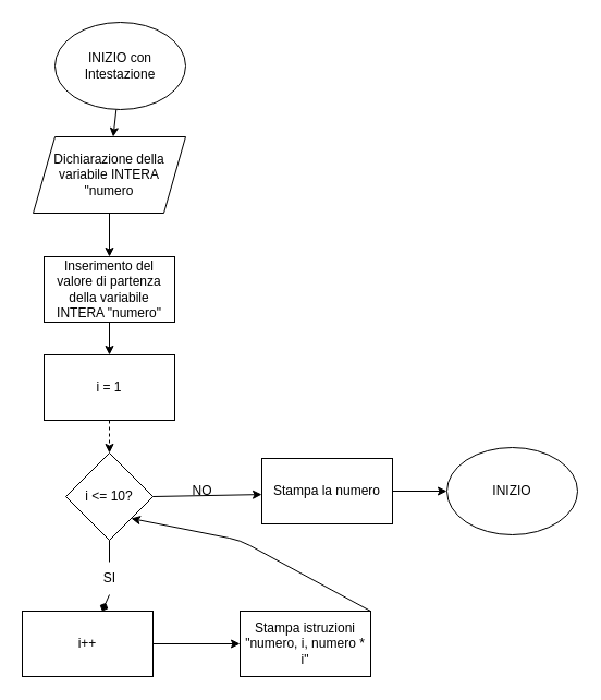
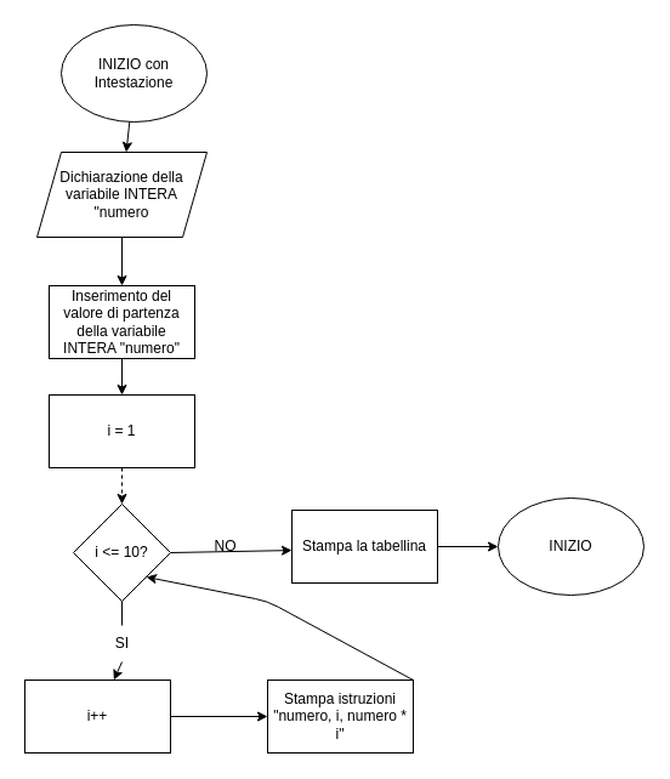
  <mxCell id="0" />
  <mxCell id="1" parent="0" />
  <mxCell id="2" value="" style="edgeStyle=none;html=1;" parent="1" source="3" target="5" edge="1"><mxGeometry relative="1" as="geometry" /></mxCell>
  <mxCell id="3" value="INIZIO con Intestazione" style="ellipse;whiteSpace=wrap;html=1;" parent="1" vertex="1"><mxGeometry x="50" y="20" width="120" height="80" as="geometry" /></mxCell>
  <mxCell id="4" value="" style="edgeStyle=none;html=1;" parent="1" source="5" target="7" edge="1"><mxGeometry relative="1" as="geometry" /></mxCell>
  <mxCell id="5" value="Dichiarazione della variabile INTERA &quot;numero" style="shape=parallelogram;perimeter=parallelogramPerimeter;whiteSpace=wrap;html=1;fixedSize=1;" parent="1" vertex="1"><mxGeometry y="125" width="140" height="70" as="geometry" x="30" /></mxCell>
  <mxCell id="6" value="" style="edgeStyle=none;html=1;" parent="1" source="7" edge="1"><mxGeometry relative="1" as="geometry"><mxPoint x="100" y="325" as="targetPoint" /></mxGeometry></mxCell>
  <mxCell id="7" value="Inserimento del valore di partenza della variabile INTERA &quot;numero&quot;" style="rounded=0;whiteSpace=wrap;html=1;" parent="1" vertex="1"><mxGeometry x="40" y="235" width="120" height="60" as="geometry" /></mxCell>
  <mxCell id="8" value="" style="edgeStyle=none;html=1;dashed=1;" parent="1" source="9" target="12" edge="1"><mxGeometry relative="1" as="geometry" /></mxCell>
  <mxCell id="9" value="i = 1" style="rounded=0;whiteSpace=wrap;html=1;" parent="1" vertex="1"><mxGeometry x="40" y="325" width="120" height="60" as="geometry" /></mxCell>
- <mxCell id="10" style="edgeStyle=none;html=1;exitX=0.5;exitY=1;exitDx=0;exitDy=0;startArrow=none;endArrow=diamond;" parent="1" source="22" target="14" edge="1"><mxGeometry relative="1" as="geometry"><mxPoint x="100" y="525" as="targetPoint" /></mxGeometry></mxCell>
+ <mxCell id="10" style="edgeStyle=none;html=1;exitX=0.5;exitY=1;exitDx=0;exitDy=0;startArrow=none;" parent="1" source="22" target="14" edge="1"><mxGeometry relative="1" as="geometry"><mxPoint x="100" y="525" as="targetPoint" /></mxGeometry></mxCell>
  <mxCell id="11" style="edgeStyle=none;html=1;exitX=1;exitY=0.5;exitDx=0;exitDy=0;" parent="1" source="12" edge="1"><mxGeometry relative="1" as="geometry"><mxPoint x="240" y="453.077" as="targetPoint" /></mxGeometry></mxCell>
  <mxCell id="12" value="i &amp;lt;= 10?" style="rhombus;whiteSpace=wrap;html=1;" parent="1" vertex="1"><mxGeometry x="60" y="415" width="80" height="80" as="geometry" /></mxCell>
  <mxCell id="13" style="edgeStyle=none;html=1;exitX=1;exitY=0.5;exitDx=0;exitDy=0;entryX=0;entryY=0.5;entryDx=0;entryDy=0;" edge="1" parent="1" source="14" target="16"><mxGeometry relative="1" as="geometry" /></mxCell>
  <mxCell id="14" value="i++" style="rounded=0;whiteSpace=wrap;html=1;" parent="1" vertex="1"><mxGeometry x="20" y="560" width="120" height="60" as="geometry" /></mxCell>
  <mxCell id="15" style="edgeStyle=none;html=1;exitX=1;exitY=0;exitDx=0;exitDy=0;entryX=1;entryY=1;entryDx=0;entryDy=0;" parent="1" source="16" edge="1" target="12"><mxGeometry relative="1" as="geometry"><mxPoint x="200" y="485" as="targetPoint" /><Array as="points"><mxPoint x="220" y="495" /></Array></mxGeometry></mxCell>
  <mxCell id="16" value="Stampa istruzioni &quot;numero, i, numero * i&quot;" style="rounded=0;whiteSpace=wrap;html=1;" parent="1" vertex="1"><mxGeometry x="220" y="560" width="120" height="60" as="geometry" /></mxCell>
  <mxCell id="17" value="NO" style="text;html=1;align=center;verticalAlign=middle;resizable=0;points=[];autosize=1;strokeColor=none;fillColor=none;" parent="1" vertex="1"><mxGeometry x="165" y="435" width="40" height="30" as="geometry" /></mxCell>
  <mxCell id="18" style="edgeStyle=none;html=1;exitX=1;exitY=0.5;exitDx=0;exitDy=0;" edge="1" parent="1" source="19" target="20"><mxGeometry relative="1" as="geometry"><mxPoint x="400" y="450" as="targetPoint" /></mxGeometry></mxCell>
- <mxCell id="19" value="Stampa la numero" style="rounded=0;whiteSpace=wrap;html=1;" vertex="1" parent="1"><mxGeometry x="240" y="420" width="120" height="60" as="geometry" /></mxCell>
+ <mxCell id="19" value="Stampa la tabellina" style="rounded=0;whiteSpace=wrap;html=1;" vertex="1" parent="1"><mxGeometry x="240" y="420" width="120" height="60" as="geometry" /></mxCell>
  <mxCell id="20" value="INIZIO" style="ellipse;whiteSpace=wrap;html=1;" vertex="1" parent="1"><mxGeometry x="410" y="410" width="120" height="80" as="geometry" /></mxCell>
  <mxCell id="21" value="" style="edgeStyle=none;html=1;exitX=0.5;exitY=1;exitDx=0;exitDy=0;endArrow=none;" edge="1" parent="1" source="12" target="22"><mxGeometry relative="1" as="geometry"><mxPoint x="106.25" y="545" as="targetPoint" /><mxPoint x="100" y="495" as="sourcePoint" /></mxGeometry></mxCell>
  <mxCell id="22" value="SI" style="text;html=1;align=center;verticalAlign=middle;resizable=0;points=[];autosize=1;strokeColor=none;fillColor=none;" vertex="1" parent="1"><mxGeometry x="85" y="515" width="30" height="30" as="geometry" /></mxCell>
